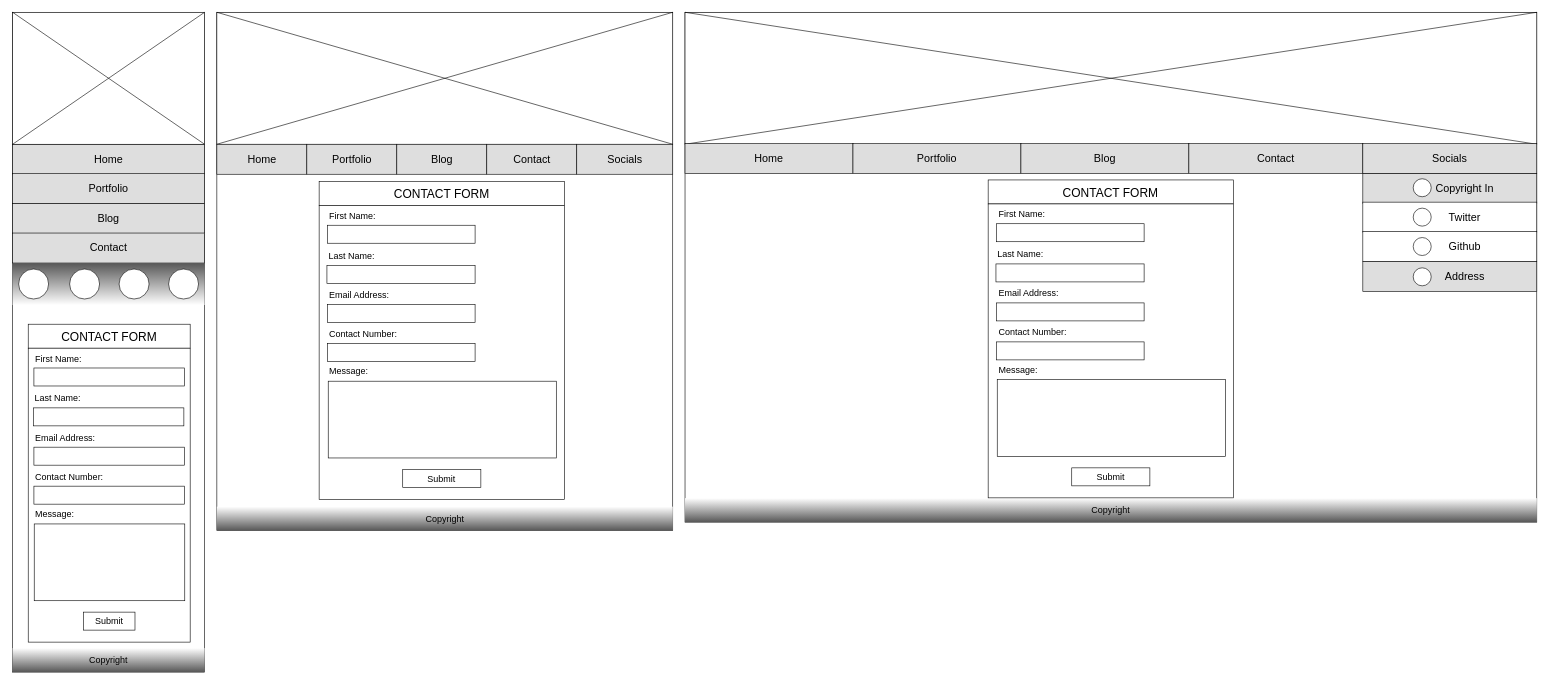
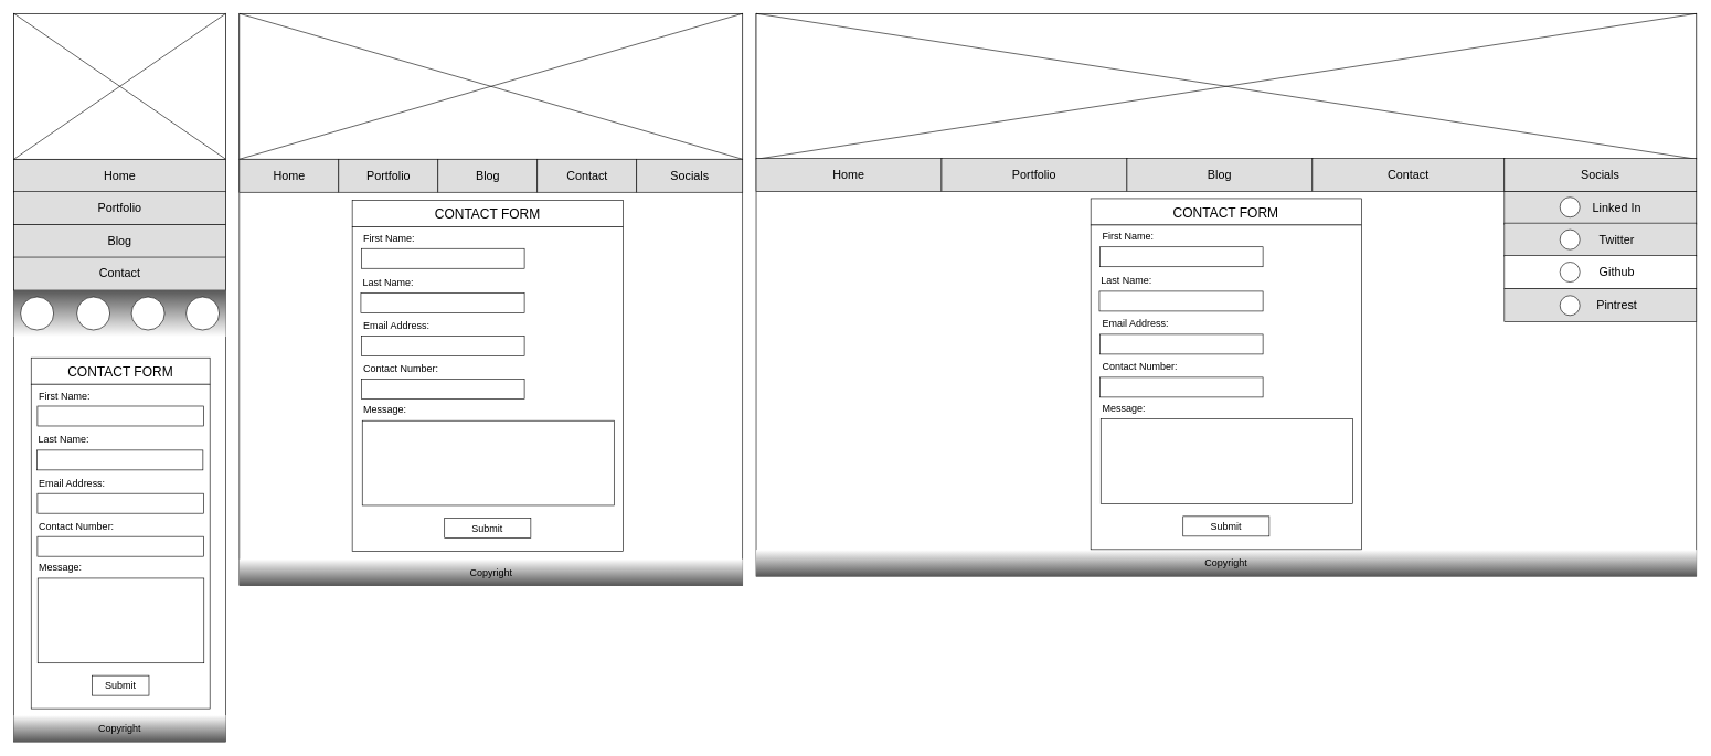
  <mxCell id="0" />
  <mxCell id="1" parent="0" />
  <mxCell id="2" value="" style="rounded=0;whiteSpace=wrap;html=1;shadow=0;glass=0;strokeColor=#000000;fillColor=none;gradientColor=#ffffff;fontSize=18;align=center;" parent="1" vertex="1"><mxGeometry x="1141" y="20" width="1420" height="850" as="geometry" /></mxCell>
  <mxCell id="3" value="" style="rounded=0;whiteSpace=wrap;html=1;fillColor=none;" parent="1" vertex="1"><mxGeometry x="20" y="20" width="320" height="1100" as="geometry" /></mxCell>
  <mxCell id="4" value="&lt;font style=&quot;font-size: 18px&quot;&gt;Home&lt;/font&gt;" style="rounded=0;whiteSpace=wrap;html=1;fillColor=#DEDEDE;shadow=0;glass=0;" parent="1" vertex="1"><mxGeometry x="20" y="240" width="320" height="50" as="geometry" /></mxCell>
  <mxCell id="5" value="Portfolio" style="rounded=0;whiteSpace=wrap;html=1;fillColor=#DEDEDE;shadow=0;glass=0;fontSize=18;" parent="1" vertex="1"><mxGeometry x="20" y="289" width="320" height="50" as="geometry" /></mxCell>
  <mxCell id="6" value="Blog" style="rounded=0;whiteSpace=wrap;html=1;fillColor=#DEDEDE;shadow=0;glass=0;fontSize=18;" parent="1" vertex="1"><mxGeometry x="20" y="339" width="320" height="50" as="geometry" /></mxCell>
  <mxCell id="7" value="Contact" style="rounded=0;whiteSpace=wrap;html=1;fillColor=#DEDEDE;shadow=0;glass=0;fontSize=18;" parent="1" vertex="1"><mxGeometry x="20" y="388" width="320" height="50" as="geometry" /></mxCell>
  <mxCell id="8" value="" style="verticalLabelPosition=bottom;shadow=0;dashed=0;align=center;html=1;verticalAlign=top;strokeWidth=1;shape=mxgraph.mockup.graphics.simpleIcon;strokeColor=#000000;fillColor=#ffffff;" parent="1" vertex="1"><mxGeometry x="20" y="20" width="320" height="220" as="geometry" /></mxCell>
  <mxCell id="9" value="" style="rounded=0;whiteSpace=wrap;html=1;shadow=0;glass=0;strokeColor=#000000;fillColor=none;gradientColor=#ffffff;fontSize=18;align=center;" parent="1" vertex="1"><mxGeometry x="360.5" y="20" width="760" height="864" as="geometry" /></mxCell>
  <mxCell id="10" value="" style="verticalLabelPosition=bottom;shadow=0;dashed=0;align=center;html=1;verticalAlign=top;strokeWidth=1;shape=mxgraph.mockup.graphics.simpleIcon;strokeColor=#000000;fillColor=#ffffff;" parent="1" vertex="1"><mxGeometry x="360.5" y="20" width="760" height="220" as="geometry" /></mxCell>
  <mxCell id="11" value="" style="verticalLabelPosition=bottom;shadow=0;dashed=0;align=center;html=1;verticalAlign=top;strokeWidth=1;shape=mxgraph.mockup.graphics.simpleIcon;strokeColor=#000000;fillColor=#ffffff;" parent="1" vertex="1"><mxGeometry x="1141" y="20" width="1420" height="220" as="geometry" /></mxCell>
  <mxCell id="12" value="&lt;font style=&quot;font-size: 18px&quot;&gt;Home&lt;/font&gt;" style="rounded=0;whiteSpace=wrap;html=1;fillColor=#DEDEDE;shadow=0;glass=0;" parent="1" vertex="1"><mxGeometry x="360.5" y="240" width="150" height="50" as="geometry" /></mxCell>
  <mxCell id="13" value="Portfolio" style="rounded=0;whiteSpace=wrap;html=1;fillColor=#DEDEDE;shadow=0;glass=0;fontSize=18;" parent="1" vertex="1"><mxGeometry x="510.5" y="240" width="150" height="50" as="geometry" /></mxCell>
  <mxCell id="14" value="Blog" style="rounded=0;whiteSpace=wrap;html=1;fillColor=#DEDEDE;shadow=0;glass=0;fontSize=18;" parent="1" vertex="1"><mxGeometry x="660.5" y="240" width="150" height="50" as="geometry" /></mxCell>
  <mxCell id="15" value="Contact" style="rounded=0;whiteSpace=wrap;html=1;fillColor=#DEDEDE;shadow=0;glass=0;fontSize=18;" parent="1" vertex="1"><mxGeometry x="810.5" y="240" width="150" height="50" as="geometry" /></mxCell>
  <mxCell id="16" value="" style="group" parent="1" vertex="1" connectable="0"><mxGeometry x="20" y="1080" width="320" height="40" as="geometry" /></mxCell>
  <mxCell id="17" value="" style="rounded=0;whiteSpace=wrap;html=1;fillColor=#575757;shadow=0;glass=0;gradientColor=#ffffff;strokeColor=none;rotation=180;" parent="16" vertex="1"><mxGeometry width="320" height="40" as="geometry" /></mxCell>
  <mxCell id="18" value="Copyright" style="text;html=1;strokeColor=none;fillColor=none;align=center;verticalAlign=middle;whiteSpace=wrap;rounded=0;shadow=0;glass=0;fontSize=15;" parent="16" vertex="1"><mxGeometry x="140" y="10" width="40" height="20" as="geometry" /></mxCell>
  <mxCell id="19" value="Socials" style="rounded=0;whiteSpace=wrap;html=1;fillColor=#DEDEDE;shadow=0;glass=0;fontSize=18;" parent="1" vertex="1"><mxGeometry x="960.5" y="240" width="160" height="50" as="geometry" /></mxCell>
  <mxCell id="20" value="" style="group" parent="1" vertex="1" connectable="0"><mxGeometry x="1141" y="830" width="1420" height="40" as="geometry" /></mxCell>
  <mxCell id="21" value="" style="rounded=0;whiteSpace=wrap;html=1;fillColor=#575757;shadow=0;glass=0;gradientColor=#ffffff;strokeColor=none;rotation=180;" parent="20" vertex="1"><mxGeometry width="1420" height="40" as="geometry" /></mxCell>
  <mxCell id="22" value="Copyright" style="text;html=1;strokeColor=none;fillColor=none;align=center;verticalAlign=middle;whiteSpace=wrap;rounded=0;shadow=0;glass=0;fontSize=15;" parent="20" vertex="1"><mxGeometry x="690" y="10" width="40" height="20" as="geometry" /></mxCell>
  <mxCell id="23" value="" style="group" vertex="1" connectable="0" parent="1"><mxGeometry x="20" y="438" width="320" height="70" as="geometry" /></mxCell>
  <mxCell id="24" value="" style="rounded=0;whiteSpace=wrap;html=1;fillColor=#575757;shadow=0;glass=0;gradientColor=#ffffff;strokeColor=none;" parent="23" vertex="1"><mxGeometry width="320" height="70" as="geometry" /></mxCell>
  <mxCell id="25" value="" style="ellipse;whiteSpace=wrap;html=1;aspect=fixed;rounded=0;shadow=0;glass=0;fillColor=#FFFFFF;gradientColor=#ffffff;" parent="23" vertex="1"><mxGeometry x="10" y="10" width="50" height="50" as="geometry" /></mxCell>
  <mxCell id="26" value="" style="ellipse;whiteSpace=wrap;html=1;aspect=fixed;rounded=0;shadow=0;glass=0;fillColor=#FFFFFF;gradientColor=#ffffff;" parent="23" vertex="1"><mxGeometry x="260" y="10" width="50" height="50" as="geometry" /></mxCell>
  <mxCell id="27" value="" style="ellipse;whiteSpace=wrap;html=1;aspect=fixed;rounded=0;shadow=0;glass=0;fillColor=#FFFFFF;gradientColor=#ffffff;" parent="23" vertex="1"><mxGeometry x="95" y="10" width="50" height="50" as="geometry" /></mxCell>
  <mxCell id="28" value="" style="ellipse;whiteSpace=wrap;html=1;aspect=fixed;rounded=0;shadow=0;glass=0;fillColor=#FFFFFF;gradientColor=#ffffff;" parent="23" vertex="1"><mxGeometry x="177.5" y="10" width="50" height="50" as="geometry" /></mxCell>
  <mxCell id="29" value="" style="rounded=0;whiteSpace=wrap;html=1;fillColor=#575757;shadow=0;glass=0;gradientColor=#ffffff;strokeColor=none;rotation=180;" parent="1" vertex="1"><mxGeometry x="360.5" y="844.167" width="760" height="40" as="geometry" /></mxCell>
  <mxCell id="30" value="Copyright" style="text;html=1;strokeColor=none;fillColor=none;align=center;verticalAlign=middle;whiteSpace=wrap;rounded=0;shadow=0;glass=0;fontSize=15;" parent="1" vertex="1"><mxGeometry x="720.5" y="854.167" width="40" height="20" as="geometry" /></mxCell>
  <mxCell id="31" value="" style="group" parent="1" vertex="1" connectable="0"><mxGeometry x="1141" y="239" width="1420" height="246.5" as="geometry" /></mxCell>
  <mxCell id="32" value="&lt;font style=&quot;font-size: 18px&quot;&gt;Home&lt;/font&gt;" style="rounded=0;whiteSpace=wrap;html=1;fillColor=#DEDEDE;shadow=0;glass=0;" parent="31" vertex="1"><mxGeometry width="280" height="50" as="geometry" /></mxCell>
  <mxCell id="33" value="Portfolio" style="rounded=0;whiteSpace=wrap;html=1;fillColor=#DEDEDE;shadow=0;glass=0;fontSize=18;" parent="31" vertex="1"><mxGeometry x="280" width="280" height="50" as="geometry" /></mxCell>
  <mxCell id="34" value="Blog" style="rounded=0;whiteSpace=wrap;html=1;fillColor=#DEDEDE;shadow=0;glass=0;fontSize=18;" parent="31" vertex="1"><mxGeometry x="560" width="280" height="50" as="geometry" /></mxCell>
  <mxCell id="35" value="Contact" style="rounded=0;whiteSpace=wrap;html=1;fillColor=#DEDEDE;shadow=0;glass=0;fontSize=18;" parent="31" vertex="1"><mxGeometry x="840" width="290" height="50" as="geometry" /></mxCell>
  <mxCell id="36" value="Socials" style="rounded=0;whiteSpace=wrap;html=1;fillColor=#DEDEDE;shadow=0;glass=0;fontSize=18;" parent="31" vertex="1"><mxGeometry x="1130" width="290" height="50" as="geometry" /></mxCell>
- <mxCell id="37" value="Copyright In" style="rounded=0;whiteSpace=wrap;html=1;fillColor=#DEDEDE;shadow=0;glass=0;fontSize=18;spacingLeft=50;" parent="31" vertex="1"><mxGeometry x="1130" y="50" width="290" height="50" as="geometry" /></mxCell>
- <mxCell id="38" value="Twitter" style="rounded=0;whiteSpace=wrap;html=1;fillColor=#ffffff;shadow=0;glass=0;fontSize=18;spacingLeft=50;" parent="31" vertex="1"><mxGeometry x="1130" y="97.5" width="290" height="50" as="geometry" /></mxCell>
+ <mxCell id="37" value="Linked In" style="rounded=0;whiteSpace=wrap;html=1;fillColor=#DEDEDE;shadow=0;glass=0;fontSize=18;spacingLeft=50;" parent="31" vertex="1"><mxGeometry x="1130" y="50" width="290" height="50" as="geometry" /></mxCell>
+ <mxCell id="38" value="Twitter" style="rounded=0;whiteSpace=wrap;html=1;fillColor=#DEDEDE;shadow=0;glass=0;fontSize=18;spacingLeft=50;" parent="31" vertex="1"><mxGeometry x="1130" y="97.5" width="290" height="50" as="geometry" /></mxCell>
  <mxCell id="39" value="Github" style="rounded=0;whiteSpace=wrap;html=1;fillColor=#ffffff;shadow=0;glass=0;fontSize=18;spacingLeft=50;" parent="31" vertex="1"><mxGeometry x="1130" y="146.5" width="290" height="50" as="geometry" /></mxCell>
- <mxCell id="40" value="Address" style="rounded=0;whiteSpace=wrap;html=1;fillColor=#DEDEDE;shadow=0;glass=0;fontSize=18;spacingLeft=50;" parent="31" vertex="1"><mxGeometry x="1130" y="196.5" width="290" height="50" as="geometry" /></mxCell>
+ <mxCell id="40" value="Pintrest" style="rounded=0;whiteSpace=wrap;html=1;fillColor=#DEDEDE;shadow=0;glass=0;fontSize=18;spacingLeft=50;" parent="31" vertex="1"><mxGeometry x="1130" y="196.5" width="290" height="50" as="geometry" /></mxCell>
  <mxCell id="41" value="" style="ellipse;whiteSpace=wrap;html=1;aspect=fixed;rounded=0;shadow=0;glass=0;strokeColor=#000000;fillColor=#ffffff;gradientColor=#ffffff;fontSize=18;align=center;" parent="31" vertex="1"><mxGeometry x="1214" y="58.5" width="30" height="30" as="geometry" /></mxCell>
  <mxCell id="42" value="" style="ellipse;whiteSpace=wrap;html=1;aspect=fixed;rounded=0;shadow=0;glass=0;strokeColor=#000000;fillColor=#ffffff;gradientColor=#ffffff;fontSize=18;align=center;" parent="31" vertex="1"><mxGeometry x="1214" y="107.5" width="30" height="30" as="geometry" /></mxCell>
  <mxCell id="43" value="" style="ellipse;whiteSpace=wrap;html=1;aspect=fixed;rounded=0;shadow=0;glass=0;strokeColor=#000000;fillColor=#ffffff;gradientColor=#ffffff;fontSize=18;align=center;" parent="31" vertex="1"><mxGeometry x="1214" y="156.5" width="30" height="30" as="geometry" /></mxCell>
  <mxCell id="44" value="" style="ellipse;whiteSpace=wrap;html=1;aspect=fixed;rounded=0;shadow=0;glass=0;strokeColor=#000000;fillColor=#ffffff;gradientColor=#ffffff;fontSize=18;align=center;" parent="31" vertex="1"><mxGeometry x="1214" y="207" width="30" height="30" as="geometry" /></mxCell>
  <mxCell id="45" value="" style="group" vertex="1" connectable="0" parent="1"><mxGeometry x="46" y="540" width="270" height="530" as="geometry" /></mxCell>
  <mxCell id="46" value="CONTACT FORM" style="rounded=0;whiteSpace=wrap;html=1;strokeColor=#000000;fontSize=20;align=center;" vertex="1" parent="45"><mxGeometry width="270" height="40" as="geometry" /></mxCell>
  <mxCell id="47" value="" style="rounded=0;whiteSpace=wrap;html=1;strokeColor=#000000;fontSize=20;align=center;" vertex="1" parent="45"><mxGeometry y="40" width="270" height="490" as="geometry" /></mxCell>
  <mxCell id="48" value="" style="strokeWidth=1;shadow=0;dashed=0;align=center;html=1;shape=mxgraph.mockup.text.textBox;fillColor=#ffffff;fontColor=#000000;align=left;fontSize=17;spacingLeft=4;spacingTop=-3;strokeColor=#000000;mainText=" vertex="1" parent="45"><mxGeometry x="9.5" y="73" width="251" height="30" as="geometry" /></mxCell>
  <mxCell id="49" value="First Name:" style="text;html=1;strokeColor=none;fillColor=none;align=left;verticalAlign=middle;whiteSpace=wrap;rounded=0;fontSize=15;" vertex="1" parent="45"><mxGeometry x="10" y="46.5" width="160" height="20" as="geometry" /></mxCell>
  <mxCell id="50" value="" style="strokeWidth=1;shadow=0;dashed=0;align=center;html=1;shape=mxgraph.mockup.text.textBox;fillColor=#ffffff;fontColor=#000000;align=left;fontSize=17;spacingLeft=4;spacingTop=-3;strokeColor=#000000;mainText=" vertex="1" parent="45"><mxGeometry x="8.5" y="139.5" width="251" height="30" as="geometry" /></mxCell>
  <mxCell id="51" value="Last Name:" style="text;html=1;strokeColor=none;fillColor=none;align=left;verticalAlign=middle;whiteSpace=wrap;rounded=0;fontSize=15;" vertex="1" parent="45"><mxGeometry x="9" y="113" width="160" height="20" as="geometry" /></mxCell>
  <mxCell id="52" value="" style="strokeWidth=1;shadow=0;dashed=0;align=center;html=1;shape=mxgraph.mockup.text.textBox;fillColor=#ffffff;fontColor=#000000;align=left;fontSize=17;spacingLeft=4;spacingTop=-3;strokeColor=#000000;mainText=" vertex="1" parent="45"><mxGeometry x="9.5" y="205" width="251" height="30" as="geometry" /></mxCell>
  <mxCell id="53" value="Email Address:" style="text;html=1;strokeColor=none;fillColor=none;align=left;verticalAlign=middle;whiteSpace=wrap;rounded=0;fontSize=15;" vertex="1" parent="45"><mxGeometry x="10" y="178.5" width="160" height="20" as="geometry" /></mxCell>
  <mxCell id="54" value="" style="strokeWidth=1;shadow=0;dashed=0;align=center;html=1;shape=mxgraph.mockup.text.textBox;fillColor=#ffffff;fontColor=#000000;align=left;fontSize=17;spacingLeft=4;spacingTop=-3;strokeColor=#000000;mainText=" vertex="1" parent="45"><mxGeometry x="9.5" y="270" width="251" height="30" as="geometry" /></mxCell>
  <mxCell id="55" value="Contact Number:" style="text;html=1;strokeColor=none;fillColor=none;align=left;verticalAlign=middle;whiteSpace=wrap;rounded=0;fontSize=15;" vertex="1" parent="45"><mxGeometry x="10" y="243.5" width="160" height="20" as="geometry" /></mxCell>
  <mxCell id="56" value="" style="strokeWidth=1;shadow=0;dashed=0;align=center;html=1;shape=mxgraph.mockup.text.textBox;fillColor=#ffffff;fontColor=#000000;align=left;fontSize=17;spacingLeft=4;spacingTop=-3;strokeColor=#000000;mainText=" vertex="1" parent="45"><mxGeometry x="10" y="333" width="251" height="128" as="geometry" /></mxCell>
  <mxCell id="57" value="Message:" style="text;html=1;strokeColor=none;fillColor=none;align=left;verticalAlign=middle;whiteSpace=wrap;rounded=0;fontSize=15;" vertex="1" parent="45"><mxGeometry x="10" y="306" width="160" height="20" as="geometry" /></mxCell>
  <mxCell id="58" value="Submit" style="rounded=0;whiteSpace=wrap;html=1;strokeColor=#000000;fontSize=15;fontColor=#000000;align=center;" vertex="1" parent="45"><mxGeometry x="92" y="480" width="86" height="30" as="geometry" /></mxCell>
  <mxCell id="59" value="" style="group" vertex="1" connectable="0" parent="1"><mxGeometry x="531" y="302" width="409" height="530" as="geometry" /></mxCell>
  <mxCell id="60" value="CONTACT FORM" style="rounded=0;whiteSpace=wrap;html=1;strokeColor=#000000;fontSize=20;align=center;" vertex="1" parent="59"><mxGeometry width="409" height="40" as="geometry" /></mxCell>
  <mxCell id="61" value="" style="rounded=0;whiteSpace=wrap;html=1;strokeColor=#000000;fontSize=20;align=center;" vertex="1" parent="59"><mxGeometry y="40" width="409" height="490" as="geometry" /></mxCell>
  <mxCell id="62" value="" style="strokeWidth=1;shadow=0;dashed=0;align=center;html=1;shape=mxgraph.mockup.text.textBox;fillColor=#ffffff;fontColor=#000000;align=left;fontSize=17;spacingLeft=4;spacingTop=-3;strokeColor=#000000;mainText=" vertex="1" parent="59"><mxGeometry x="14" y="73" width="246" height="30" as="geometry" /></mxCell>
  <mxCell id="63" value="First Name:" style="text;html=1;strokeColor=none;fillColor=none;align=left;verticalAlign=middle;whiteSpace=wrap;rounded=0;fontSize=15;" vertex="1" parent="59"><mxGeometry x="15.148" y="46.5" width="242.37" height="20" as="geometry" /></mxCell>
  <mxCell id="64" value="" style="strokeWidth=1;shadow=0;dashed=0;align=center;html=1;shape=mxgraph.mockup.text.textBox;fillColor=#ffffff;fontColor=#000000;align=left;fontSize=17;spacingLeft=4;spacingTop=-3;strokeColor=#000000;mainText=" vertex="1" parent="59"><mxGeometry x="13" y="140" width="247" height="30" as="geometry" /></mxCell>
  <mxCell id="65" value="Last Name:" style="text;html=1;strokeColor=none;fillColor=none;align=left;verticalAlign=middle;whiteSpace=wrap;rounded=0;fontSize=15;" vertex="1" parent="59"><mxGeometry x="13.633" y="113" width="242.37" height="20" as="geometry" /></mxCell>
  <mxCell id="66" value="" style="strokeWidth=1;shadow=0;dashed=0;align=center;html=1;shape=mxgraph.mockup.text.textBox;fillColor=#ffffff;fontColor=#000000;align=left;fontSize=17;spacingLeft=4;spacingTop=-3;strokeColor=#000000;mainText=" vertex="1" parent="59"><mxGeometry x="14" y="205" width="246" height="30" as="geometry" /></mxCell>
  <mxCell id="67" value="Email Address:" style="text;html=1;strokeColor=none;fillColor=none;align=left;verticalAlign=middle;whiteSpace=wrap;rounded=0;fontSize=15;" vertex="1" parent="59"><mxGeometry x="15.148" y="178.5" width="242.37" height="20" as="geometry" /></mxCell>
  <mxCell id="68" value="" style="strokeWidth=1;shadow=0;dashed=0;align=center;html=1;shape=mxgraph.mockup.text.textBox;fillColor=#ffffff;fontColor=#000000;align=left;fontSize=17;spacingLeft=4;spacingTop=-3;strokeColor=#000000;mainText=" vertex="1" parent="59"><mxGeometry x="14" y="270" width="246" height="30" as="geometry" /></mxCell>
  <mxCell id="69" value="Contact Number:" style="text;html=1;strokeColor=none;fillColor=none;align=left;verticalAlign=middle;whiteSpace=wrap;rounded=0;fontSize=15;" vertex="1" parent="59"><mxGeometry x="15.148" y="243.5" width="242.37" height="20" as="geometry" /></mxCell>
  <mxCell id="70" value="" style="strokeWidth=1;shadow=0;dashed=0;align=center;html=1;shape=mxgraph.mockup.text.textBox;fillColor=#ffffff;fontColor=#000000;align=left;fontSize=17;spacingLeft=4;spacingTop=-3;strokeColor=#000000;mainText=" vertex="1" parent="59"><mxGeometry x="15.148" y="333" width="380.219" height="128" as="geometry" /></mxCell>
  <mxCell id="71" value="Message:" style="text;html=1;strokeColor=none;fillColor=none;align=left;verticalAlign=middle;whiteSpace=wrap;rounded=0;fontSize=15;" vertex="1" parent="59"><mxGeometry x="15.148" y="306" width="242.37" height="20" as="geometry" /></mxCell>
  <mxCell id="72" value="Submit" style="rounded=0;whiteSpace=wrap;html=1;strokeColor=#000000;fontSize=15;fontColor=#000000;align=center;" vertex="1" parent="59"><mxGeometry x="139.363" y="480" width="130.274" height="30" as="geometry" /></mxCell>
  <mxCell id="73" value="" style="group" vertex="1" connectable="0" parent="1"><mxGeometry x="1646.357" y="299.5" width="409" height="530" as="geometry" /></mxCell>
  <mxCell id="74" value="CONTACT FORM" style="rounded=0;whiteSpace=wrap;html=1;strokeColor=#000000;fontSize=20;align=center;" vertex="1" parent="73"><mxGeometry width="409" height="40" as="geometry" /></mxCell>
  <mxCell id="75" value="" style="rounded=0;whiteSpace=wrap;html=1;strokeColor=#000000;fontSize=20;align=center;" vertex="1" parent="73"><mxGeometry y="40" width="409" height="490" as="geometry" /></mxCell>
  <mxCell id="76" value="" style="strokeWidth=1;shadow=0;dashed=0;align=center;html=1;shape=mxgraph.mockup.text.textBox;fillColor=#ffffff;fontColor=#000000;align=left;fontSize=17;spacingLeft=4;spacingTop=-3;strokeColor=#000000;mainText=" vertex="1" parent="73"><mxGeometry x="14" y="73" width="246" height="30" as="geometry" /></mxCell>
  <mxCell id="77" value="First Name:" style="text;html=1;strokeColor=none;fillColor=none;align=left;verticalAlign=middle;whiteSpace=wrap;rounded=0;fontSize=15;" vertex="1" parent="73"><mxGeometry x="15.148" y="46.5" width="242.37" height="20" as="geometry" /></mxCell>
  <mxCell id="78" value="" style="strokeWidth=1;shadow=0;dashed=0;align=center;html=1;shape=mxgraph.mockup.text.textBox;fillColor=#ffffff;fontColor=#000000;align=left;fontSize=17;spacingLeft=4;spacingTop=-3;strokeColor=#000000;mainText=" vertex="1" parent="73"><mxGeometry x="13" y="140" width="247" height="30" as="geometry" /></mxCell>
  <mxCell id="79" value="Last Name:" style="text;html=1;strokeColor=none;fillColor=none;align=left;verticalAlign=middle;whiteSpace=wrap;rounded=0;fontSize=15;" vertex="1" parent="73"><mxGeometry x="13.633" y="113" width="242.37" height="20" as="geometry" /></mxCell>
  <mxCell id="80" value="" style="strokeWidth=1;shadow=0;dashed=0;align=center;html=1;shape=mxgraph.mockup.text.textBox;fillColor=#ffffff;fontColor=#000000;align=left;fontSize=17;spacingLeft=4;spacingTop=-3;strokeColor=#000000;mainText=" vertex="1" parent="73"><mxGeometry x="14" y="205" width="246" height="30" as="geometry" /></mxCell>
  <mxCell id="81" value="Email Address:" style="text;html=1;strokeColor=none;fillColor=none;align=left;verticalAlign=middle;whiteSpace=wrap;rounded=0;fontSize=15;" vertex="1" parent="73"><mxGeometry x="15.148" y="178.5" width="242.37" height="20" as="geometry" /></mxCell>
  <mxCell id="82" value="" style="strokeWidth=1;shadow=0;dashed=0;align=center;html=1;shape=mxgraph.mockup.text.textBox;fillColor=#ffffff;fontColor=#000000;align=left;fontSize=17;spacingLeft=4;spacingTop=-3;strokeColor=#000000;mainText=" vertex="1" parent="73"><mxGeometry x="14" y="270" width="246" height="30" as="geometry" /></mxCell>
  <mxCell id="83" value="Contact Number:" style="text;html=1;strokeColor=none;fillColor=none;align=left;verticalAlign=middle;whiteSpace=wrap;rounded=0;fontSize=15;" vertex="1" parent="73"><mxGeometry x="15.148" y="243.5" width="242.37" height="20" as="geometry" /></mxCell>
  <mxCell id="84" value="" style="strokeWidth=1;shadow=0;dashed=0;align=center;html=1;shape=mxgraph.mockup.text.textBox;fillColor=#ffffff;fontColor=#000000;align=left;fontSize=17;spacingLeft=4;spacingTop=-3;strokeColor=#000000;mainText=" vertex="1" parent="73"><mxGeometry x="15.148" y="333" width="380.219" height="128" as="geometry" /></mxCell>
  <mxCell id="85" value="Message:" style="text;html=1;strokeColor=none;fillColor=none;align=left;verticalAlign=middle;whiteSpace=wrap;rounded=0;fontSize=15;" vertex="1" parent="73"><mxGeometry x="15.148" y="306" width="242.37" height="20" as="geometry" /></mxCell>
  <mxCell id="86" value="Submit" style="rounded=0;whiteSpace=wrap;html=1;strokeColor=#000000;fontSize=15;fontColor=#000000;align=center;" vertex="1" parent="73"><mxGeometry x="139.363" y="480" width="130.274" height="30" as="geometry" /></mxCell>
